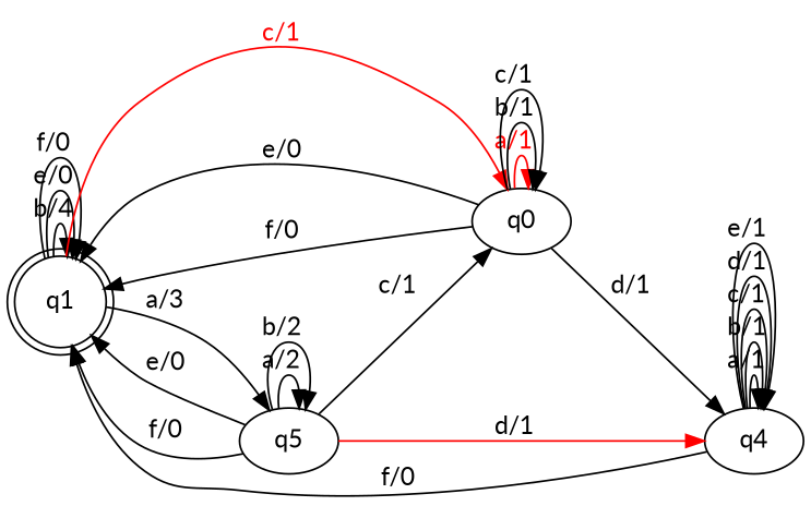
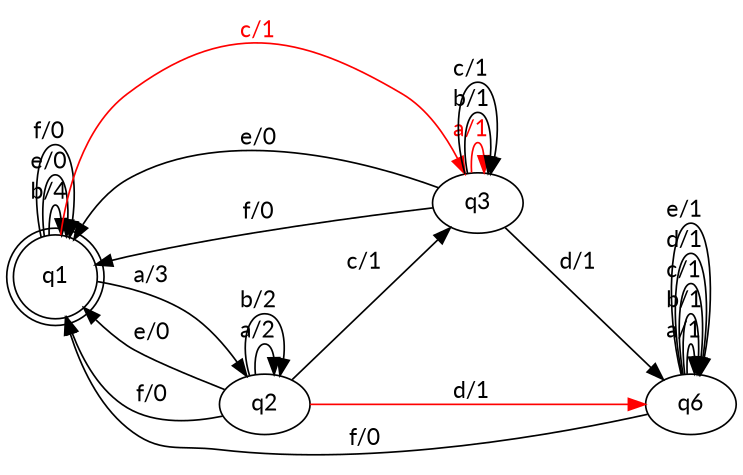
  digraph {
    fontname=Lato
    rankdir=LR
    node [fontname=Lato shape=ellipse]
    edge [fontname=Lato]
    n1 [label=q1 shape=doublecircle]
-   n2 [label=q0]
-   n3 [label=q5]
-   n4 [label=q4]
+   n2 [label=q3]
+   n3 [label=q2]
+   n4 [label=q6]
    n1 -> n1 [label=" b/4   "]
    n1 -> n1 [label=" e/0   "]
    n1 -> n1 [label=" f/0   "]
    n1 -> n2 [color=red fontcolor=red label=" c/1   "]
    n1 -> n3 [label=" a/3   "]
    n2 -> n1 [label=" e/0   "]
    n2 -> n1 [label=" f/0   "]
    n2 -> n2 [color=red fontcolor=red label=" a/1   "]
    n2 -> n2 [label=" b/1   "]
    n2 -> n2 [label=" c/1   "]
    n2 -> n4 [label=" d/1   "]
    n3 -> n1 [label=" e/0   "]
    n3 -> n1 [label=" f/0   "]
    n3 -> n2 [label=" c/1   "]
    n3 -> n3 [label=" a/2   "]
    n3 -> n3 [label=" b/2   "]
    n3 -> n4 [color=red label=" d/1   "]
    n4 -> n1 [label=" f/0   "]
    n4 -> n4 [label=" a/1   "]
    n4 -> n4 [label=" b/1   "]
    n4 -> n4 [label=" c/1   "]
    n4 -> n4 [label=" d/1   "]
    n4 -> n4 [label=" e/1   "]
  }
